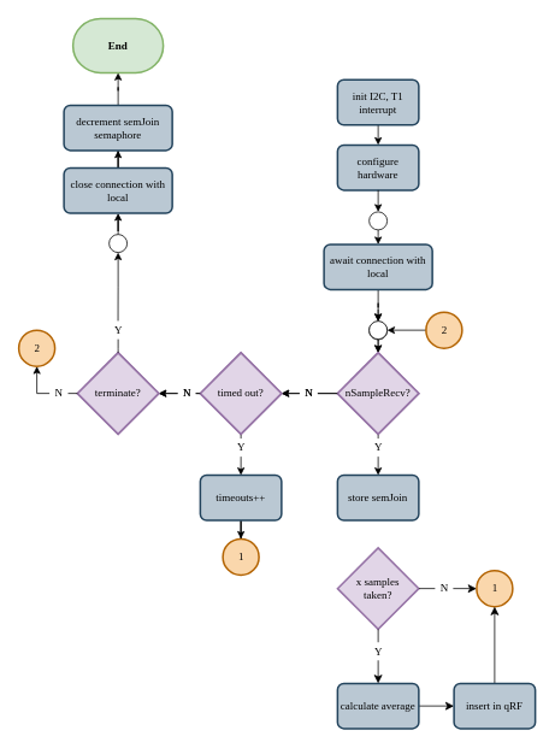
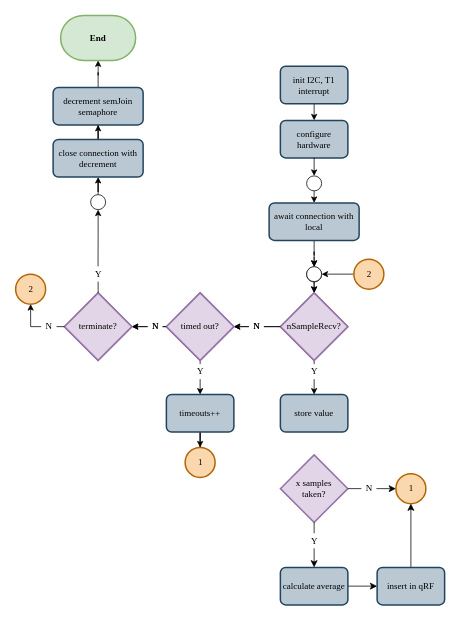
  <mxCell id="0" />
  <mxCell id="1" parent="0" />
  <mxCell id="2" style="edgeStyle=orthogonalEdgeStyle;rounded=0;orthogonalLoop=1;jettySize=auto;html=1;exitX=0.5;exitY=1;exitDx=0;exitDy=0;exitPerimeter=0;entryX=0.5;entryY=0;entryDx=0;entryDy=0;fontFamily=Consolas;" parent="1" source="15" target="23" edge="1"><mxGeometry relative="1" as="geometry"><mxPoint x="416" y="520.5" as="targetPoint" /></mxGeometry></mxCell>
  <mxCell id="3" style="edgeStyle=orthogonalEdgeStyle;rounded=0;orthogonalLoop=1;jettySize=auto;html=1;exitX=0;exitY=0.5;exitDx=0;exitDy=0;exitPerimeter=0;fontFamily=Consolas;" parent="1" source="13" target="10" edge="1"><mxGeometry relative="1" as="geometry"><mxPoint x="416" y="350.5" as="targetPoint" /><Array as="points"><mxPoint x="266" y="435.5" /></Array></mxGeometry></mxCell>
  <mxCell id="4" value="data&lt;br&gt;received?" style="strokeWidth=2;html=1;shape=mxgraph.flowchart.decision;whiteSpace=wrap;fillColor=#e1d5e7;strokeColor=#9673a6;fontFamily=Consolas;" parent="1" vertex="1"><mxGeometry x="373" y="390" width="90" height="90" as="geometry" /></mxCell>
  <mxCell id="5" style="edgeStyle=orthogonalEdgeStyle;rounded=0;orthogonalLoop=1;jettySize=auto;html=1;exitX=0.5;exitY=1;exitDx=0;exitDy=0;exitPerimeter=0;entryX=0.5;entryY=0;entryDx=0;entryDy=0;entryPerimeter=0;fontFamily=Consolas;" parent="1" source="6" target="4" edge="1"><mxGeometry relative="1" as="geometry" /></mxCell>
  <mxCell id="6" value="" style="ellipse;whiteSpace=wrap;html=1;aspect=fixed;fontFamily=Consolas;" parent="1" vertex="1"><mxGeometry x="408" y="355.5" width="20" height="20" as="geometry" /></mxCell>
  <mxCell id="7" style="edgeStyle=orthogonalEdgeStyle;rounded=0;orthogonalLoop=1;jettySize=auto;html=1;exitX=0.5;exitY=1;exitDx=0;exitDy=0;exitPerimeter=0;entryX=0.5;entryY=0;entryDx=0;entryDy=0;entryPerimeter=0;fontFamily=Consolas;" parent="1" target="6" edge="1"><mxGeometry relative="1" as="geometry"><mxPoint x="418" y="342" as="sourcePoint" /><mxPoint x="416" y="366" as="targetPoint" /></mxGeometry></mxCell>
  <mxCell id="8" style="edgeStyle=orthogonalEdgeStyle;rounded=0;orthogonalLoop=1;jettySize=auto;html=1;exitX=0;exitY=0.5;exitDx=0;exitDy=0;exitPerimeter=0;entryX=1;entryY=0.5;entryDx=0;entryDy=0;entryPerimeter=0;startArrow=none;startFill=0;endArrow=classic;endFill=1;fontFamily=Consolas;" parent="1" source="20" target="17" edge="1"><mxGeometry relative="1" as="geometry" /></mxCell>
  <mxCell id="9" style="edgeStyle=orthogonalEdgeStyle;rounded=0;orthogonalLoop=1;jettySize=auto;html=1;exitX=0.5;exitY=1;exitDx=0;exitDy=0;exitPerimeter=0;entryX=0.5;entryY=0;entryDx=0;entryDy=0;startArrow=none;startFill=0;endArrow=classic;endFill=1;fontFamily=Consolas;" parent="1" source="18" target="24" edge="1"><mxGeometry relative="1" as="geometry"><mxPoint x="266.143" y="525.357" as="targetPoint" /></mxGeometry></mxCell>
  <mxCell id="10" value="timed out?" style="strokeWidth=2;html=1;shape=mxgraph.flowchart.decision;whiteSpace=wrap;fillColor=#e1d5e7;strokeColor=#9673a6;fontFamily=Consolas;" parent="1" vertex="1"><mxGeometry x="221" y="390" width="90" height="90" as="geometry" /></mxCell>
  <mxCell id="11" value="1" style="verticalLabelPosition=middle;verticalAlign=middle;html=1;shape=mxgraph.flowchart.on-page_reference;strokeWidth=2;align=center;labelPosition=center;fillColor=#fad7ac;strokeColor=#b46504;fontFamily=Consolas;" parent="1" vertex="1"><mxGeometry x="246" y="596" width="40" height="40" as="geometry" /></mxCell>
  <mxCell id="12" style="edgeStyle=orthogonalEdgeStyle;rounded=0;orthogonalLoop=1;jettySize=auto;html=1;endArrow=classic;endFill=1;exitX=0.5;exitY=1;exitDx=0;exitDy=0;fontFamily=Consolas;" parent="1" source="24" target="11" edge="1"><mxGeometry relative="1" as="geometry"><mxPoint x="266.143" y="575.5" as="sourcePoint" /></mxGeometry></mxCell>
  <mxCell id="13" value="N" style="text;html=1;align=center;verticalAlign=middle;resizable=0;points=[];;autosize=1;fontFamily=Consolas;" parent="1" vertex="1"><mxGeometry x="331" y="425" width="20" height="20" as="geometry" /></mxCell>
  <mxCell id="14" style="edgeStyle=orthogonalEdgeStyle;rounded=0;orthogonalLoop=1;jettySize=auto;html=1;exitX=0;exitY=0.5;exitDx=0;exitDy=0;exitPerimeter=0;endArrow=none;endFill=0;fontFamily=Consolas;" parent="1" source="4" target="13" edge="1"><mxGeometry relative="1" as="geometry"><mxPoint x="311" y="434.929" as="targetPoint" /><Array as="points"><mxPoint x="351" y="435.5" /></Array><mxPoint x="371.286" y="434.929" as="sourcePoint" /></mxGeometry></mxCell>
  <mxCell id="15" value="Y" style="text;html=1;align=center;verticalAlign=middle;resizable=0;points=[];;autosize=1;fontFamily=Consolas;" parent="1" vertex="1"><mxGeometry x="408" y="485" width="20" height="20" as="geometry" /></mxCell>
  <mxCell id="16" style="edgeStyle=orthogonalEdgeStyle;rounded=0;orthogonalLoop=1;jettySize=auto;html=1;exitX=0.5;exitY=1;exitDx=0;exitDy=0;exitPerimeter=0;endArrow=none;endFill=0;fontFamily=Consolas;" parent="1" source="4" target="15" edge="1"><mxGeometry relative="1" as="geometry"><mxPoint x="416.034" y="520.5" as="targetPoint" /><mxPoint x="416.034" y="479.948" as="sourcePoint" /><Array as="points"><mxPoint x="416" y="490.5" /><mxPoint x="416" y="490.5" /></Array></mxGeometry></mxCell>
  <mxCell id="17" value="terminate?" style="strokeWidth=2;html=1;shape=mxgraph.flowchart.decision;whiteSpace=wrap;fillColor=#e1d5e7;strokeColor=#9673a6;fontFamily=Consolas;" parent="1" vertex="1"><mxGeometry x="85" y="390" width="90" height="90" as="geometry" /></mxCell>
  <mxCell id="18" value="Y" style="text;html=1;align=center;verticalAlign=middle;resizable=0;points=[];;autosize=1;fontFamily=Consolas;" parent="1" vertex="1"><mxGeometry x="256" y="485" width="20" height="20" as="geometry" /></mxCell>
  <mxCell id="19" style="edgeStyle=orthogonalEdgeStyle;rounded=0;orthogonalLoop=1;jettySize=auto;html=1;exitX=0.5;exitY=1;exitDx=0;exitDy=0;exitPerimeter=0;entryX=0.5;entryY=0;entryDx=0;entryDy=0;startArrow=none;startFill=0;endArrow=none;endFill=0;fontFamily=Consolas;" parent="1" source="10" target="18" edge="1"><mxGeometry relative="1" as="geometry"><mxPoint x="266" y="480.167" as="sourcePoint" /><mxPoint x="266" y="525.5" as="targetPoint" /></mxGeometry></mxCell>
  <mxCell id="20" value="N" style="text;html=1;align=center;verticalAlign=middle;resizable=0;points=[];;autosize=1;fontFamily=Consolas;" parent="1" vertex="1"><mxGeometry x="196" y="425" width="20" height="20" as="geometry" /></mxCell>
  <mxCell id="21" style="edgeStyle=orthogonalEdgeStyle;rounded=0;orthogonalLoop=1;jettySize=auto;html=1;exitX=0;exitY=0.5;exitDx=0;exitDy=0;exitPerimeter=0;entryX=1;entryY=0.5;entryDx=0;entryDy=0;entryPerimeter=0;startArrow=none;startFill=0;endArrow=none;endFill=0;fontFamily=Consolas;" parent="1" source="10" target="20" edge="1"><mxGeometry relative="1" as="geometry"><mxPoint x="221" y="435.167" as="sourcePoint" /><mxPoint x="175" y="435.167" as="targetPoint" /></mxGeometry></mxCell>
  <mxCell id="22" value="1" style="verticalLabelPosition=middle;verticalAlign=middle;html=1;shape=mxgraph.flowchart.on-page_reference;strokeWidth=2;align=center;labelPosition=center;fillColor=#fad7ac;strokeColor=#b46504;fontFamily=Consolas;" parent="1" vertex="1"><mxGeometry x="527" y="631" width="40" height="40" as="geometry" /></mxCell>
- <mxCell id="23" value="store semJoin" style="rounded=1;whiteSpace=wrap;html=1;absoluteArcSize=1;arcSize=14;strokeWidth=2;fillColor=#bac8d3;strokeColor=#23445d;fontFamily=Consolas;" parent="1" vertex="1"><mxGeometry x="373" y="525.5" width="90" height="50" as="geometry" /></mxCell>
+ <mxCell id="23" value="store value" style="rounded=1;whiteSpace=wrap;html=1;absoluteArcSize=1;arcSize=14;strokeWidth=2;fillColor=#bac8d3;strokeColor=#23445d;fontFamily=Consolas;" parent="1" vertex="1"><mxGeometry x="373" y="525.5" width="90" height="50" as="geometry" /></mxCell>
  <mxCell id="24" value="timeouts++" style="rounded=1;whiteSpace=wrap;html=1;absoluteArcSize=1;arcSize=14;strokeWidth=2;fillColor=#bac8d3;strokeColor=#23445d;fontFamily=Consolas;" parent="1" vertex="1"><mxGeometry x="221" y="525.5" width="90" height="50" as="geometry" /></mxCell>
  <mxCell id="25" style="edgeStyle=orthogonalEdgeStyle;rounded=0;orthogonalLoop=1;jettySize=auto;html=1;exitX=1;exitY=0.5;exitDx=0;exitDy=0;entryX=0;entryY=0.5;entryDx=0;entryDy=0;startArrow=none;startFill=0;endArrow=classic;endFill=1;endSize=7;fontFamily=Consolas;" parent="1" source="26" target="28" edge="1"><mxGeometry relative="1" as="geometry" /></mxCell>
  <mxCell id="26" value="calculate average" style="rounded=1;whiteSpace=wrap;html=1;absoluteArcSize=1;arcSize=14;strokeWidth=2;fillColor=#bac8d3;strokeColor=#23445d;fontFamily=Consolas;" parent="1" vertex="1"><mxGeometry x="373" y="756" width="90" height="50" as="geometry" /></mxCell>
  <mxCell id="27" style="edgeStyle=orthogonalEdgeStyle;rounded=0;orthogonalLoop=1;jettySize=auto;html=1;exitX=0.5;exitY=0;exitDx=0;exitDy=0;entryX=0.5;entryY=1;entryDx=0;entryDy=0;entryPerimeter=0;startArrow=none;startFill=0;endArrow=classic;endFill=1;endSize=7;fontFamily=Consolas;" parent="1" source="28" target="22" edge="1"><mxGeometry relative="1" as="geometry" /></mxCell>
  <mxCell id="28" value="insert in qRF" style="rounded=1;whiteSpace=wrap;html=1;absoluteArcSize=1;arcSize=14;strokeWidth=2;fillColor=#bac8d3;strokeColor=#23445d;fontFamily=Consolas;" parent="1" vertex="1"><mxGeometry x="502" y="756" width="90" height="50" as="geometry" /></mxCell>
  <mxCell id="29" style="edgeStyle=orthogonalEdgeStyle;rounded=0;orthogonalLoop=1;jettySize=auto;html=1;exitX=1;exitY=0.5;exitDx=0;exitDy=0;exitPerimeter=0;entryX=0;entryY=0.5;entryDx=0;entryDy=0;entryPerimeter=0;startArrow=none;startFill=0;endArrow=classic;endFill=1;endSize=7;fontFamily=Consolas;" parent="1" source="34" target="22" edge="1"><mxGeometry relative="1" as="geometry" /></mxCell>
  <mxCell id="30" style="edgeStyle=orthogonalEdgeStyle;rounded=0;orthogonalLoop=1;jettySize=auto;html=1;exitX=0.5;exitY=1;exitDx=0;exitDy=0;exitPerimeter=0;entryX=0.5;entryY=0;entryDx=0;entryDy=0;startArrow=none;startFill=0;endArrow=classic;endFill=1;endSize=7;fontFamily=Consolas;" parent="1" source="32" target="26" edge="1"><mxGeometry relative="1" as="geometry" /></mxCell>
  <mxCell id="31" value="x samples &lt;br&gt;taken?" style="strokeWidth=2;html=1;shape=mxgraph.flowchart.decision;whiteSpace=wrap;fillColor=#e1d5e7;strokeColor=#9673a6;fontFamily=Consolas;" parent="1" vertex="1"><mxGeometry x="373" y="606" width="90" height="90" as="geometry" /></mxCell>
  <mxCell id="32" value="Y" style="text;html=1;align=center;verticalAlign=middle;resizable=0;points=[];;autosize=1;fontFamily=Consolas;" parent="1" vertex="1"><mxGeometry x="408" y="710.5" width="20" height="20" as="geometry" /></mxCell>
  <mxCell id="33" style="edgeStyle=orthogonalEdgeStyle;rounded=0;orthogonalLoop=1;jettySize=auto;html=1;exitX=0.5;exitY=1;exitDx=0;exitDy=0;exitPerimeter=0;entryX=0.5;entryY=0;entryDx=0;entryDy=0;startArrow=none;startFill=0;endArrow=none;endFill=0;endSize=7;fontFamily=Consolas;" parent="1" source="31" target="32" edge="1"><mxGeometry relative="1" as="geometry"><mxPoint x="418.2" y="696.2" as="sourcePoint" /><mxPoint x="418.2" y="756.2" as="targetPoint" /></mxGeometry></mxCell>
  <mxCell id="34" value="N" style="text;html=1;align=center;verticalAlign=middle;resizable=0;points=[];;autosize=1;fontFamily=Consolas;" parent="1" vertex="1"><mxGeometry x="481" y="641" width="20" height="20" as="geometry" /></mxCell>
  <mxCell id="35" style="edgeStyle=orthogonalEdgeStyle;rounded=0;orthogonalLoop=1;jettySize=auto;html=1;exitX=1;exitY=0.5;exitDx=0;exitDy=0;exitPerimeter=0;entryX=0;entryY=0.5;entryDx=0;entryDy=0;entryPerimeter=0;startArrow=none;startFill=0;endArrow=none;endFill=0;endSize=7;fontFamily=Consolas;" parent="1" source="31" target="34" edge="1"><mxGeometry relative="1" as="geometry"><mxPoint x="463" y="651" as="sourcePoint" /><mxPoint x="527" y="651" as="targetPoint" /></mxGeometry></mxCell>
  <mxCell id="36" style="edgeStyle=orthogonalEdgeStyle;rounded=0;orthogonalLoop=1;jettySize=auto;html=1;exitX=0;exitY=0.5;exitDx=0;exitDy=0;exitPerimeter=0;fontFamily=Consolas;" parent="1" source="43" target="42" edge="1"><mxGeometry relative="1" as="geometry"><mxPoint x="416" y="350.5" as="targetPoint" /><Array as="points"><mxPoint x="266" y="435.5" /></Array></mxGeometry></mxCell>
  <mxCell id="37" value="nSampleRecv?" style="strokeWidth=2;html=1;shape=mxgraph.flowchart.decision;whiteSpace=wrap;fillColor=#e1d5e7;strokeColor=#9673a6;fontFamily=Consolas;" parent="1" vertex="1"><mxGeometry x="373" y="390" width="90" height="90" as="geometry" /></mxCell>
  <mxCell id="38" style="edgeStyle=orthogonalEdgeStyle;rounded=0;orthogonalLoop=1;jettySize=auto;html=1;exitX=0.5;exitY=1;exitDx=0;exitDy=0;exitPerimeter=0;entryX=0.5;entryY=0;entryDx=0;entryDy=0;entryPerimeter=0;fontFamily=Consolas;" parent="1" source="39" target="37" edge="1"><mxGeometry relative="1" as="geometry" /></mxCell>
  <mxCell id="39" value="" style="ellipse;whiteSpace=wrap;html=1;aspect=fixed;fontFamily=Consolas;" parent="1" vertex="1"><mxGeometry x="408" y="355" width="20" height="20" as="geometry" /></mxCell>
  <mxCell id="40" style="edgeStyle=orthogonalEdgeStyle;rounded=0;orthogonalLoop=1;jettySize=auto;html=1;entryX=0.5;entryY=0;entryDx=0;entryDy=0;entryPerimeter=0;fontFamily=Consolas;" parent="1" source="56" target="39" edge="1"><mxGeometry relative="1" as="geometry"><mxPoint x="418" y="342" as="sourcePoint" /><mxPoint x="416" y="366" as="targetPoint" /></mxGeometry></mxCell>
  <mxCell id="41" style="edgeStyle=orthogonalEdgeStyle;rounded=0;orthogonalLoop=1;jettySize=auto;html=1;exitX=0;exitY=0.5;exitDx=0;exitDy=0;exitPerimeter=0;entryX=1;entryY=0.5;entryDx=0;entryDy=0;entryPerimeter=0;startArrow=none;startFill=0;endArrow=classic;endFill=1;fontFamily=Consolas;" parent="1" source="47" target="46" edge="1"><mxGeometry relative="1" as="geometry" /></mxCell>
  <mxCell id="42" value="timed out?" style="strokeWidth=2;html=1;shape=mxgraph.flowchart.decision;whiteSpace=wrap;fillColor=#e1d5e7;strokeColor=#9673a6;fontFamily=Consolas;" parent="1" vertex="1"><mxGeometry x="221" y="390" width="90" height="90" as="geometry" /></mxCell>
  <mxCell id="43" value="N" style="text;html=1;align=center;verticalAlign=middle;resizable=0;points=[];;autosize=1;fontFamily=Consolas;" parent="1" vertex="1"><mxGeometry x="331" y="425" width="20" height="20" as="geometry" /></mxCell>
  <mxCell id="44" style="edgeStyle=orthogonalEdgeStyle;rounded=0;orthogonalLoop=1;jettySize=auto;html=1;exitX=0;exitY=0.5;exitDx=0;exitDy=0;exitPerimeter=0;endArrow=none;endFill=0;fontFamily=Consolas;" parent="1" source="37" target="43" edge="1"><mxGeometry relative="1" as="geometry"><mxPoint x="311" y="434.929" as="targetPoint" /><Array as="points"><mxPoint x="351" y="435.5" /></Array><mxPoint x="371.286" y="434.929" as="sourcePoint" /></mxGeometry></mxCell>
  <mxCell id="45" style="edgeStyle=orthogonalEdgeStyle;rounded=0;orthogonalLoop=1;jettySize=auto;html=1;exitX=0;exitY=0.5;exitDx=0;exitDy=0;exitPerimeter=0;entryX=0.5;entryY=1;entryDx=0;entryDy=0;entryPerimeter=0;startArrow=none;startFill=0;endArrow=classic;endFill=1;" parent="1" source="51" target="50" edge="1"><mxGeometry relative="1" as="geometry" /></mxCell>
  <mxCell id="46" value="terminate?" style="strokeWidth=2;html=1;shape=mxgraph.flowchart.decision;whiteSpace=wrap;fillColor=#e1d5e7;strokeColor=#9673a6;fontFamily=Consolas;" parent="1" vertex="1"><mxGeometry x="85" y="390" width="90" height="90" as="geometry" /></mxCell>
  <mxCell id="47" value="N" style="text;html=1;align=center;verticalAlign=middle;resizable=0;points=[];;autosize=1;fontFamily=Consolas;" parent="1" vertex="1"><mxGeometry x="196" y="425" width="20" height="20" as="geometry" /></mxCell>
  <mxCell id="48" style="edgeStyle=orthogonalEdgeStyle;rounded=0;orthogonalLoop=1;jettySize=auto;html=1;exitX=0;exitY=0.5;exitDx=0;exitDy=0;exitPerimeter=0;entryX=1;entryY=0.5;entryDx=0;entryDy=0;entryPerimeter=0;startArrow=none;startFill=0;endArrow=none;endFill=0;fontFamily=Consolas;" parent="1" source="42" target="47" edge="1"><mxGeometry relative="1" as="geometry"><mxPoint x="221" y="435.167" as="sourcePoint" /><mxPoint x="175" y="435.167" as="targetPoint" /></mxGeometry></mxCell>
  <mxCell id="49" style="edgeStyle=orthogonalEdgeStyle;rounded=0;orthogonalLoop=1;jettySize=auto;html=1;exitX=0;exitY=0.5;exitDx=0;exitDy=0;entryX=0;entryY=0.5;entryDx=0;entryDy=0;entryPerimeter=0;startArrow=none;startFill=0;endArrow=classic;endFill=1;endSize=7;fontFamily=Consolas;" parent="1" edge="1"><mxGeometry relative="1" as="geometry"><mxPoint x="106" y="349.5" as="targetPoint" /></mxGeometry></mxCell>
  <mxCell id="50" value="2" style="verticalLabelPosition=middle;verticalAlign=middle;html=1;shape=mxgraph.flowchart.on-page_reference;strokeWidth=2;align=center;labelPosition=center;fillColor=#fad7ac;strokeColor=#b46504;fontFamily=Consolas;" parent="1" vertex="1"><mxGeometry x="20" y="365" width="40" height="40" as="geometry" /></mxCell>
  <mxCell id="51" value="N" style="text;html=1;align=center;verticalAlign=middle;resizable=0;points=[];;autosize=1;fontFamily=Consolas;" parent="1" vertex="1"><mxGeometry x="54" y="425" width="20" height="20" as="geometry" /></mxCell>
  <mxCell id="52" style="edgeStyle=orthogonalEdgeStyle;rounded=0;orthogonalLoop=1;jettySize=auto;html=1;exitX=0;exitY=0.5;exitDx=0;exitDy=0;exitPerimeter=0;startArrow=none;startFill=0;endArrow=none;endFill=0;" parent="1" source="46" edge="1"><mxGeometry relative="1" as="geometry"><mxPoint x="85.095" y="435.238" as="sourcePoint" /><mxPoint x="74.529" y="434.647" as="targetPoint" /></mxGeometry></mxCell>
  <mxCell id="53" style="edgeStyle=orthogonalEdgeStyle;rounded=0;orthogonalLoop=1;jettySize=auto;html=1;exitX=0.5;exitY=1;exitDx=0;exitDy=0;entryX=0.5;entryY=0;entryDx=0;entryDy=0;fontFamily=Consolas;" parent="1" source="54" target="55" edge="1"><mxGeometry relative="1" as="geometry"><mxPoint x="416" y="141.63" as="sourcePoint" /><mxPoint x="416" y="171.63" as="targetPoint" /><Array as="points" /></mxGeometry></mxCell>
  <mxCell id="54" value="init I2C, T1 interrupt" style="rounded=1;whiteSpace=wrap;html=1;absoluteArcSize=1;arcSize=14;strokeWidth=2;fillColor=#bac8d3;strokeColor=#23445d;fontFamily=Consolas;" parent="1" vertex="1"><mxGeometry x="373" y="87.88" width="90" height="50" as="geometry" /></mxCell>
  <mxCell id="55" value="configure hardware" style="rounded=1;whiteSpace=wrap;html=1;absoluteArcSize=1;arcSize=14;strokeWidth=2;fillColor=#bac8d3;strokeColor=#23445d;fontFamily=Consolas;" parent="1" vertex="1"><mxGeometry x="373" y="160" width="90" height="50" as="geometry" /></mxCell>
  <mxCell id="56" value="await connection with local" style="rounded=1;whiteSpace=wrap;html=1;absoluteArcSize=1;arcSize=14;strokeWidth=2;fillColor=#bac8d3;strokeColor=#23445d;fontFamily=Consolas;" parent="1" vertex="1"><mxGeometry x="358" y="270" width="120" height="50" as="geometry" /></mxCell>
  <mxCell id="57" style="edgeStyle=orthogonalEdgeStyle;rounded=0;orthogonalLoop=1;jettySize=auto;html=1;exitX=0.5;exitY=1;exitDx=0;exitDy=0;fontFamily=Consolas;" parent="1" source="58" target="56" edge="1"><mxGeometry relative="1" as="geometry"><mxPoint x="418" y="221.38" as="sourcePoint" /><mxPoint x="418" y="339.5" as="targetPoint" /><Array as="points"><mxPoint x="418" y="260" /><mxPoint x="418" y="260" /></Array></mxGeometry></mxCell>
  <mxCell id="58" value="" style="ellipse;whiteSpace=wrap;html=1;aspect=fixed;fontFamily=Consolas;" parent="1" vertex="1"><mxGeometry x="408" y="234" width="20" height="20" as="geometry" /></mxCell>
  <mxCell id="59" style="edgeStyle=orthogonalEdgeStyle;rounded=0;orthogonalLoop=1;jettySize=auto;html=1;exitX=0.5;exitY=1;exitDx=0;exitDy=0;fontFamily=Consolas;" parent="1" source="55" target="58" edge="1"><mxGeometry relative="1" as="geometry"><mxPoint x="418" y="221.38" as="sourcePoint" /><mxPoint x="418" y="270" as="targetPoint" /><Array as="points"><mxPoint x="418" y="230" /><mxPoint x="418" y="230" /></Array></mxGeometry></mxCell>
  <mxCell id="60" style="edgeStyle=orthogonalEdgeStyle;rounded=0;orthogonalLoop=1;jettySize=auto;html=1;exitX=0.5;exitY=1;exitDx=0;exitDy=0;startArrow=none;startFill=0;endArrow=none;endFill=0;endSize=7;fontFamily=Consolas;" parent="1" source="61" edge="1"><mxGeometry relative="1" as="geometry"><Array as="points"><mxPoint x="130" y="385.5" /><mxPoint x="130" y="385.5" /></Array><mxPoint x="130" y="390" as="targetPoint" /></mxGeometry></mxCell>
  <mxCell id="61" value="Y" style="text;html=1;align=center;verticalAlign=middle;resizable=0;points=[];;autosize=1;fontFamily=Consolas;" parent="1" vertex="1"><mxGeometry x="120" y="355" width="20" height="20" as="geometry" /></mxCell>
  <mxCell id="62" style="edgeStyle=orthogonalEdgeStyle;rounded=0;orthogonalLoop=1;jettySize=auto;html=1;startArrow=classic;startFill=1;endArrow=none;endFill=0;endSize=7;entryX=0.495;entryY=-0.014;entryDx=0;entryDy=0;entryPerimeter=0;fontFamily=Consolas;exitX=0.5;exitY=1;exitDx=0;exitDy=0;" parent="1" source="64" target="61" edge="1"><mxGeometry relative="1" as="geometry"><mxPoint x="130" y="289" as="sourcePoint" /><mxPoint x="130.065" y="390" as="targetPoint" /></mxGeometry></mxCell>
  <mxCell id="63" style="edgeStyle=orthogonalEdgeStyle;rounded=0;orthogonalLoop=1;jettySize=auto;html=1;" parent="1" source="64" target="66" edge="1"><mxGeometry relative="1" as="geometry" /></mxCell>
  <mxCell id="64" value="" style="ellipse;whiteSpace=wrap;html=1;aspect=fixed;fontFamily=Consolas;" parent="1" vertex="1"><mxGeometry x="120" y="259" width="20" height="20" as="geometry" /></mxCell>
  <mxCell id="65" style="edgeStyle=orthogonalEdgeStyle;rounded=0;orthogonalLoop=1;jettySize=auto;html=1;" parent="1" source="66" target="68" edge="1"><mxGeometry relative="1" as="geometry" /></mxCell>
- <mxCell id="66" value="close connection with local" style="rounded=1;whiteSpace=wrap;html=1;absoluteArcSize=1;arcSize=14;strokeWidth=2;fillColor=#bac8d3;strokeColor=#23445d;fontFamily=Consolas;" parent="1" vertex="1"><mxGeometry x="70" y="185.5" width="120" height="50" as="geometry" /></mxCell>
+ <mxCell id="66" value="close connection with decrement" style="rounded=1;whiteSpace=wrap;html=1;absoluteArcSize=1;arcSize=14;strokeWidth=2;fillColor=#bac8d3;strokeColor=#23445d;fontFamily=Consolas;" parent="1" vertex="1"><mxGeometry x="70" y="185.5" width="120" height="50" as="geometry" /></mxCell>
  <mxCell id="67" style="edgeStyle=orthogonalEdgeStyle;rounded=0;orthogonalLoop=1;jettySize=auto;html=1;" parent="1" source="68" target="69" edge="1"><mxGeometry relative="1" as="geometry" /></mxCell>
  <mxCell id="68" value="decrement semJoin semaphore" style="rounded=1;whiteSpace=wrap;html=1;absoluteArcSize=1;arcSize=14;strokeWidth=2;fillColor=#bac8d3;strokeColor=#23445d;fontFamily=Consolas;" parent="1" vertex="1"><mxGeometry x="70" y="116" width="120" height="50" as="geometry" /></mxCell>
  <mxCell id="69" value="&lt;b&gt;End&lt;/b&gt;" style="strokeWidth=2;html=1;shape=mxgraph.flowchart.terminator;whiteSpace=wrap;fillColor=#d5e8d4;strokeColor=#82b366;fontFamily=Consolas;" parent="1" vertex="1"><mxGeometry x="80" y="20" width="100" height="60" as="geometry" /></mxCell>
  <mxCell id="70" style="edgeStyle=orthogonalEdgeStyle;rounded=0;orthogonalLoop=1;jettySize=auto;html=1;" parent="1" source="71" target="39" edge="1"><mxGeometry relative="1" as="geometry" /></mxCell>
  <mxCell id="71" value="2" style="verticalLabelPosition=middle;verticalAlign=middle;html=1;shape=mxgraph.flowchart.on-page_reference;strokeWidth=2;align=center;labelPosition=center;fillColor=#fad7ac;strokeColor=#b46504;fontFamily=Consolas;" parent="1" vertex="1"><mxGeometry x="471" y="345" width="40" height="40" as="geometry" /></mxCell>
